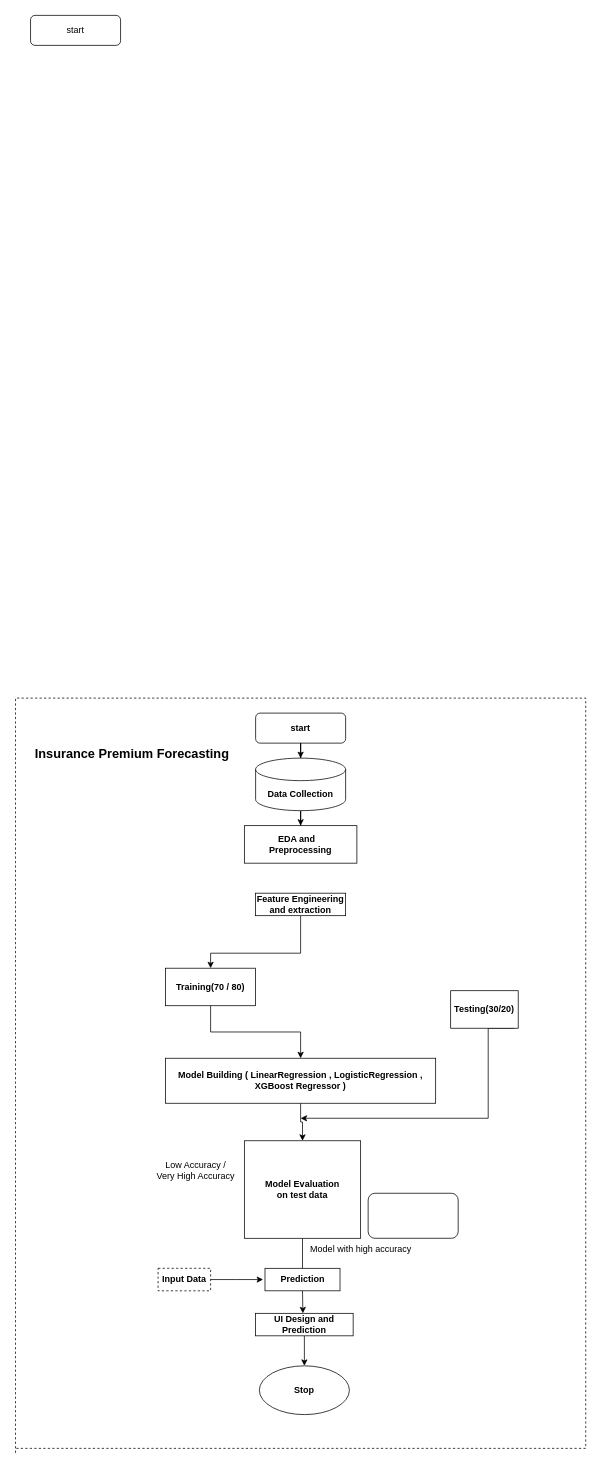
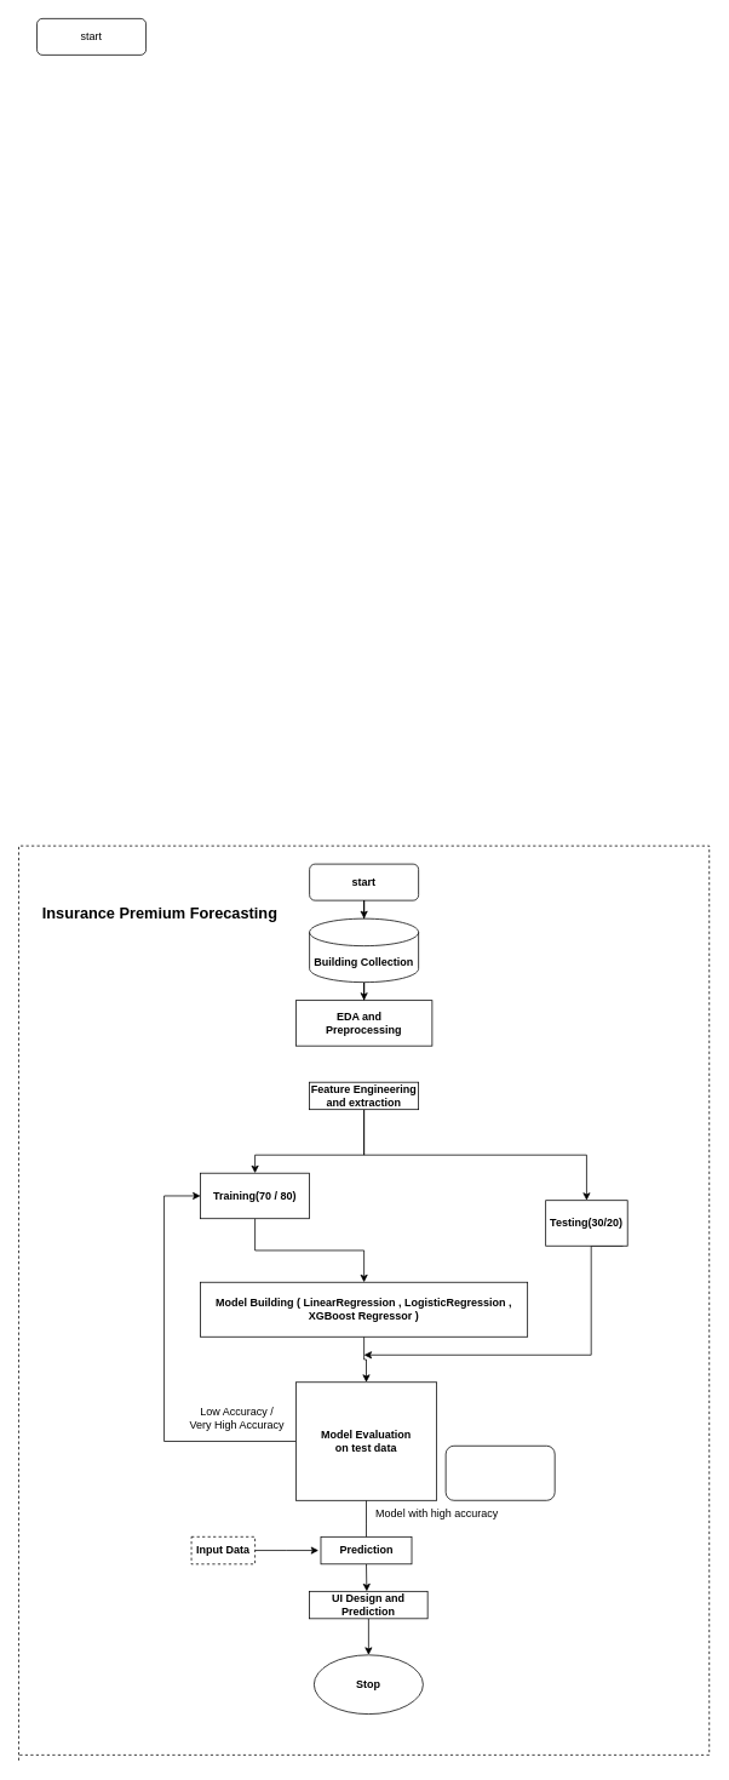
  <mxCell id="0" />
  <mxCell id="1" parent="0" />
  <mxCell id="2" value="start" style="rounded=1;whiteSpace=wrap;html=1;fontSize=12;glass=0;strokeWidth=1;shadow=0;" parent="1" vertex="1"><mxGeometry x="40" y="20" width="120" height="40" as="geometry" /></mxCell>
  <mxCell id="3" value="" style="edgeStyle=orthogonalEdgeStyle;rounded=0;orthogonalLoop=1;jettySize=auto;html=1;fontStyle=1" parent="1" source="4" target="7" edge="1"><mxGeometry relative="1" as="geometry" /></mxCell>
- <mxCell id="4" value="Data Collection&lt;br&gt;" style="shape=cylinder3;whiteSpace=wrap;html=1;boundedLbl=1;backgroundOutline=1;size=15;fontStyle=1" parent="1" vertex="1"><mxGeometry x="340" y="1010" width="120" height="70" as="geometry" /></mxCell>
+ <mxCell id="4" value="Building Collection&lt;br&gt;" style="shape=cylinder3;whiteSpace=wrap;html=1;boundedLbl=1;backgroundOutline=1;size=15;fontStyle=1" parent="1" vertex="1"><mxGeometry x="340" y="1010" width="120" height="70" as="geometry" /></mxCell>
+ <mxCell id="5" style="edgeStyle=orthogonalEdgeStyle;rounded=0;orthogonalLoop=1;jettySize=auto;html=1;entryX=0.5;entryY=0;entryDx=0;entryDy=0;fontStyle=1;exitX=0.5;exitY=1;exitDx=0;exitDy=0;" parent="1" source="31" target="11" edge="1"><mxGeometry relative="1" as="geometry"><Array as="points"><mxPoint x="400" y="1270" /><mxPoint x="645" y="1270" /></Array><mxPoint x="450" y="1240" as="sourcePoint" /></mxGeometry></mxCell>
  <mxCell id="6" style="edgeStyle=orthogonalEdgeStyle;rounded=0;orthogonalLoop=1;jettySize=auto;html=1;entryX=0.5;entryY=0;entryDx=0;entryDy=0;fontStyle=1" parent="1" target="9" edge="1"><mxGeometry relative="1" as="geometry"><mxPoint x="400" y="1220" as="sourcePoint" /><Array as="points"><mxPoint x="400" y="1270" /><mxPoint x="280" y="1270" /></Array></mxGeometry></mxCell>
  <mxCell id="7" value="EDA and&amp;nbsp; &amp;nbsp;&lt;br&gt;Preprocessing" style="rounded=0;whiteSpace=wrap;html=1;fontStyle=1" parent="1" vertex="1"><mxGeometry x="325" y="1100" width="150" height="50" as="geometry" /></mxCell>
  <mxCell id="8" style="edgeStyle=orthogonalEdgeStyle;rounded=0;orthogonalLoop=1;jettySize=auto;html=1;entryX=0.5;entryY=0;entryDx=0;entryDy=0;fontStyle=1" parent="1" source="9" target="13" edge="1"><mxGeometry relative="1" as="geometry" /></mxCell>
  <mxCell id="9" value="Training(70 / 80)&lt;br&gt;" style="rounded=0;whiteSpace=wrap;html=1;fontStyle=1" parent="1" vertex="1"><mxGeometry x="220" y="1290" width="120" height="50" as="geometry" /></mxCell>
  <mxCell id="10" style="edgeStyle=orthogonalEdgeStyle;rounded=0;orthogonalLoop=1;jettySize=auto;html=1;exitX=0.5;exitY=1;exitDx=0;exitDy=0;fontStyle=1" parent="1" edge="1"><mxGeometry relative="1" as="geometry"><mxPoint x="400" y="1490" as="targetPoint" /><mxPoint x="685" y="1370" as="sourcePoint" /><Array as="points"><mxPoint x="650" y="1370" /><mxPoint x="650" y="1490" /></Array></mxGeometry></mxCell>
  <mxCell id="11" value="Testing(30/20)" style="rounded=0;whiteSpace=wrap;html=1;fontStyle=1" parent="1" vertex="1"><mxGeometry x="600" y="1320" width="90" height="50" as="geometry" /></mxCell>
  <mxCell id="12" style="edgeStyle=orthogonalEdgeStyle;rounded=0;orthogonalLoop=1;jettySize=auto;html=1;entryX=0.5;entryY=0;entryDx=0;entryDy=0;fontStyle=1" parent="1" source="13" target="16" edge="1"><mxGeometry relative="1" as="geometry" /></mxCell>
  <mxCell id="13" value="Model Building ( LinearRegression , LogisticRegression , XGBoost Regressor )" style="rounded=0;whiteSpace=wrap;html=1;fontStyle=1" parent="1" vertex="1"><mxGeometry x="220" y="1410" width="360" height="60" as="geometry" /></mxCell>
+ <mxCell id="14" style="edgeStyle=orthogonalEdgeStyle;rounded=0;orthogonalLoop=1;jettySize=auto;html=1;entryX=0;entryY=0.5;entryDx=0;entryDy=0;" parent="1" source="16" target="9" edge="1"><mxGeometry relative="1" as="geometry"><mxPoint x="190" y="1310" as="targetPoint" /><Array as="points"><mxPoint x="180" y="1585" /><mxPoint x="180" y="1315" /></Array></mxGeometry></mxCell>
  <mxCell id="15" style="edgeStyle=orthogonalEdgeStyle;rounded=0;orthogonalLoop=1;jettySize=auto;html=1;fontStyle=1" parent="1" source="16" edge="1"><mxGeometry relative="1" as="geometry"><mxPoint x="402.5" y="1700" as="targetPoint" /></mxGeometry></mxCell>
  <mxCell id="16" value="Model Evaluation&lt;br&gt;on test data" style="whiteSpace=wrap;html=1;fontStyle=1;rounded=0;" parent="1" vertex="1"><mxGeometry x="325" y="1520" width="155" height="130" as="geometry" /></mxCell>
  <mxCell id="17" value="Low Accuracy / &lt;br&gt;Very High Accuracy" style="text;html=1;align=center;verticalAlign=middle;resizable=0;points=[];autosize=1;strokeColor=none;fillColor=none;dashed=1;" parent="1" vertex="1"><mxGeometry x="195" y="1540" width="130" height="40" as="geometry" /></mxCell>
  <mxCell id="18" value="&lt;span style=&quot;font-weight: normal;&quot;&gt;Model with high accuracy&lt;/span&gt;" style="text;html=1;align=center;verticalAlign=middle;resizable=0;points=[];autosize=1;strokeColor=none;fillColor=none;fontStyle=1" parent="1" vertex="1"><mxGeometry x="400" y="1650" width="160" height="30" as="geometry" /></mxCell>
  <mxCell id="19" style="edgeStyle=orthogonalEdgeStyle;rounded=0;orthogonalLoop=1;jettySize=auto;html=1;exitX=0.5;exitY=1;exitDx=0;exitDy=0;fontStyle=1" parent="1" source="20" edge="1"><mxGeometry relative="1" as="geometry"><mxPoint x="403" y="1750" as="targetPoint" /></mxGeometry></mxCell>
  <mxCell id="20" value="Prediction&lt;br&gt;" style="rounded=0;whiteSpace=wrap;html=1;fontStyle=1" parent="1" vertex="1"><mxGeometry x="352.5" y="1690" width="100" height="30" as="geometry" /></mxCell>
  <mxCell id="21" style="edgeStyle=orthogonalEdgeStyle;rounded=0;orthogonalLoop=1;jettySize=auto;html=1;fontStyle=1" parent="1" source="22" edge="1"><mxGeometry relative="1" as="geometry"><mxPoint x="350" y="1705" as="targetPoint" /></mxGeometry></mxCell>
  <mxCell id="22" value="Input Data&lt;br&gt;" style="rounded=0;whiteSpace=wrap;html=1;fontStyle=1;dashed=1;" parent="1" vertex="1"><mxGeometry x="210" y="1690" width="70" height="30" as="geometry" /></mxCell>
  <mxCell id="23" value="Stop" style="ellipse;whiteSpace=wrap;html=1;fontStyle=1" parent="1" vertex="1"><mxGeometry x="345" y="1820" width="120" height="65" as="geometry" /></mxCell>
  <mxCell id="24" value="&lt;span&gt;start&lt;/span&gt;" style="rounded=1;whiteSpace=wrap;html=1;fontSize=12;glass=0;strokeWidth=1;shadow=0;fontStyle=1" parent="1" vertex="1"><mxGeometry x="340" y="950" width="120" height="40" as="geometry" /></mxCell>
  <mxCell id="25" value="&lt;b style=&quot;font-size: 17px;&quot;&gt;Insurance Premium &lt;font style=&quot;font-size: 17px;&quot;&gt;Forecasting&lt;/font&gt;&lt;/b&gt;" style="text;html=1;align=center;verticalAlign=middle;resizable=0;points=[];autosize=1;strokeColor=none;fillColor=none;" parent="1" vertex="1"><mxGeometry x="35" y="990" width="280" height="30" as="geometry" /></mxCell>
  <mxCell id="26" value="" style="edgeStyle=orthogonalEdgeStyle;rounded=0;orthogonalLoop=1;jettySize=auto;html=1;fontStyle=1" parent="1" source="27" target="23" edge="1"><mxGeometry relative="1" as="geometry" /></mxCell>
  <mxCell id="27" value="UI Design and Prediction" style="rounded=0;whiteSpace=wrap;html=1;fontStyle=1" parent="1" vertex="1"><mxGeometry x="340" y="1750" width="130" height="30" as="geometry" /></mxCell>
  <mxCell id="28" value="" style="rounded=1;whiteSpace=wrap;html=1;" parent="1" vertex="1"><mxGeometry x="490" y="1590" width="120" height="60" as="geometry" /></mxCell>
  <mxCell id="29" value="" style="endArrow=none;dashed=1;html=1;rounded=0;fontStyle=1" parent="1" edge="1"><mxGeometry width="50" height="50" relative="1" as="geometry"><mxPoint x="20" y="1936" as="sourcePoint" /><mxPoint x="20" y="1930" as="targetPoint" /><Array as="points"><mxPoint x="20" y="930" /><mxPoint x="200" y="930" /><mxPoint x="780" y="930" /><mxPoint x="780" y="1930" /></Array></mxGeometry></mxCell>
  <mxCell id="30" style="edgeStyle=orthogonalEdgeStyle;rounded=0;orthogonalLoop=1;jettySize=auto;html=1;entryX=0.5;entryY=0;entryDx=0;entryDy=0;entryPerimeter=0;" edge="1" parent="1" source="24" target="4"><mxGeometry relative="1" as="geometry" /></mxCell>
  <mxCell id="31" value="Feature Engineering and extraction" style="rounded=0;whiteSpace=wrap;html=1;fontStyle=1" vertex="1" parent="1"><mxGeometry x="340" y="1190" width="120" height="30" as="geometry" /></mxCell>
